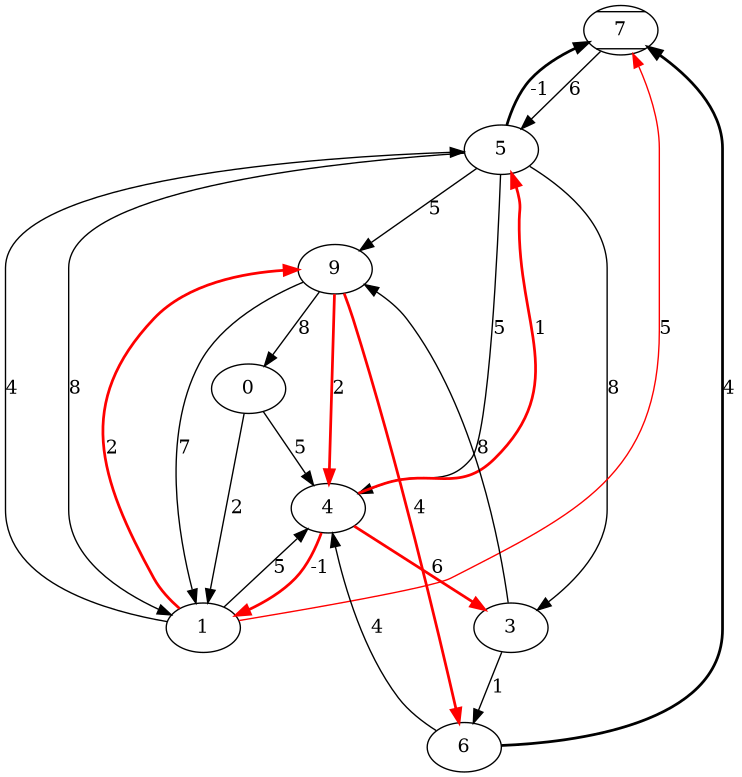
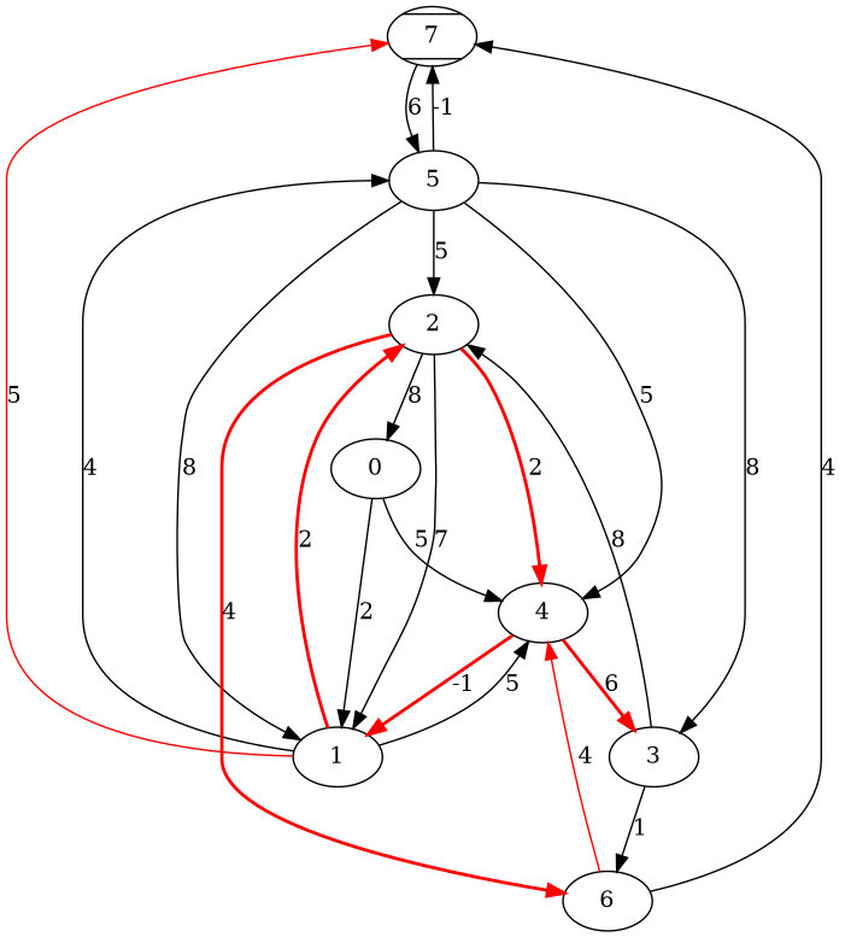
  digraph {
    7 [style=diagonals]
    5
    4
    1
    3
-   2 [label=9]
+   2
    0
    6
    7 -> 5 [label=6]
-   5 -> 7 [label=-1 style=bold]
+   5 -> 7 [label=-1]
    5 -> 4 [label=5]
    5 -> 1 [label=8]
    5 -> 3 [label=8]
    5 -> 2 [label=5]
-   4 -> 5 [color=red label=1 style=bold]
    4 -> 1 [color=red label=-1 style=bold]
    4 -> 3 [color=red label=6 style=bold]
    1 -> 7 [color=red label=5]
    1 -> 5 [label=4]
    1 -> 4 [label=5]
    1 -> 2 [color=red label=2 style=bold]
    3 -> 2 [label=8]
    3 -> 6 [label=1]
    2 -> 4 [color=red label=2 style=bold]
    2 -> 1 [label=7]
    2 -> 0 [label=8]
    2 -> 6 [color=red label=4 style=bold]
    0 -> 4 [label=5]
    0 -> 1 [label=2]
-   6 -> 7 [label=4 style=bold]
-   6 -> 4 [label=4]
+   6 -> 7 [label=4]
+   6 -> 4 [label=4 color=red]
  }
